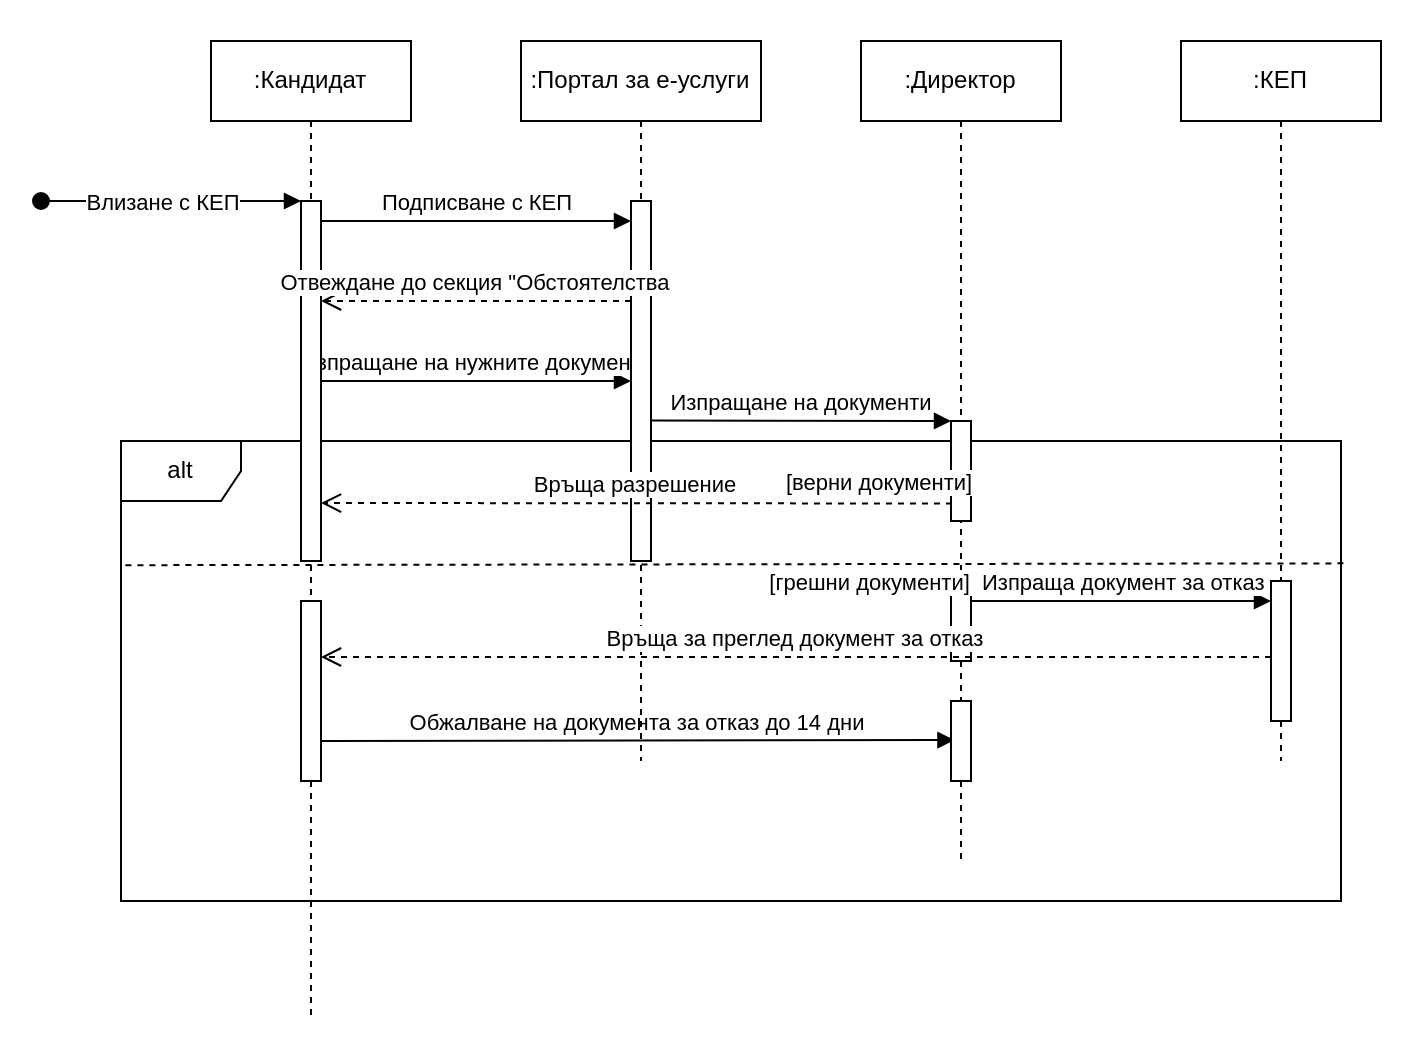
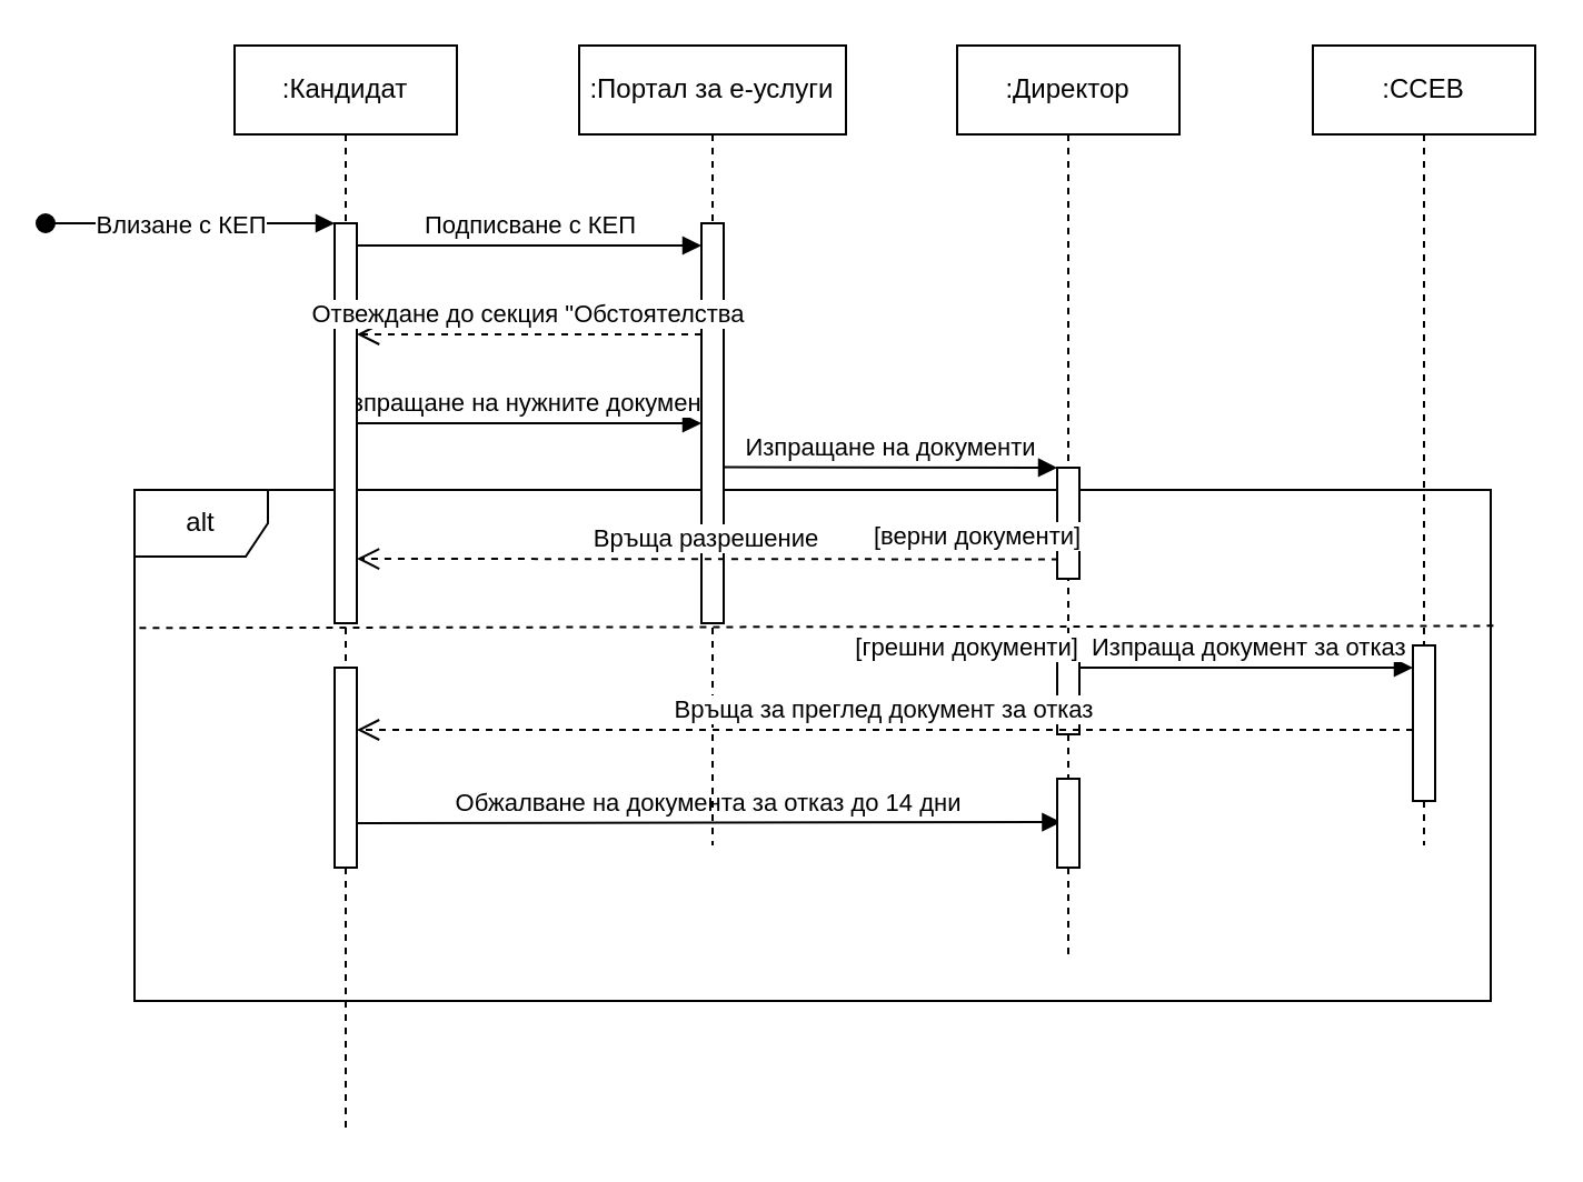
  <mxCell id="0" />
  <mxCell id="1" parent="0" />
  <mxCell id="2" value="alt" style="shape=umlFrame;whiteSpace=wrap;html=1;" parent="1" vertex="1"><mxGeometry x="60" y="220" width="610" height="230" as="geometry" /></mxCell>
  <mxCell id="3" value=":Кандидат" style="shape=umlLifeline;perimeter=lifelinePerimeter;whiteSpace=wrap;html=1;container=1;collapsible=0;recursiveResize=0;outlineConnect=0;" parent="1" vertex="1"><mxGeometry x="105" y="20" width="100" height="490" as="geometry" /></mxCell>
  <mxCell id="4" value="Подписване с КЕП" style="html=1;verticalAlign=bottom;endArrow=block;" parent="3" target="12" edge="1"><mxGeometry width="80" relative="1" as="geometry"><mxPoint x="55" y="90" as="sourcePoint" /><mxPoint x="135" y="90" as="targetPoint" /></mxGeometry></mxCell>
  <mxCell id="5" value="Изпращане на нужните документи" style="html=1;verticalAlign=bottom;endArrow=block;" parent="3" target="12" edge="1"><mxGeometry width="80" relative="1" as="geometry"><mxPoint x="55" y="170" as="sourcePoint" /><mxPoint x="135" y="170" as="targetPoint" /></mxGeometry></mxCell>
  <mxCell id="6" value="" style="html=1;points=[];perimeter=orthogonalPerimeter;" parent="3" vertex="1"><mxGeometry x="45" y="280" width="10" height="90" as="geometry" /></mxCell>
  <mxCell id="7" value="Обжалване на документа за отказ до 14 дни" style="html=1;verticalAlign=bottom;endArrow=block;entryX=0.173;entryY=0.488;entryDx=0;entryDy=0;entryPerimeter=0;" parent="3" target="18" edge="1"><mxGeometry width="80" relative="1" as="geometry"><mxPoint x="55" y="350" as="sourcePoint" /><mxPoint x="665" y="350.02" as="targetPoint" /></mxGeometry></mxCell>
  <mxCell id="8" value="" style="html=1;points=[];perimeter=orthogonalPerimeter;" parent="1" vertex="1"><mxGeometry x="150" y="100" width="10" height="180" as="geometry" /></mxCell>
  <mxCell id="9" value="" style="html=1;verticalAlign=bottom;startArrow=oval;endArrow=block;startSize=8;" parent="1" target="8" edge="1"><mxGeometry relative="1" as="geometry"><mxPoint x="20" y="100" as="sourcePoint" /></mxGeometry></mxCell>
  <mxCell id="10" value="Влизане с КЕП" style="edgeLabel;html=1;align=center;verticalAlign=middle;resizable=0;points=[];" parent="9" vertex="1" connectable="0"><mxGeometry x="-0.349" y="-2" relative="1" as="geometry"><mxPoint x="18" y="-2" as="offset" /></mxGeometry></mxCell>
  <mxCell id="11" value=":Портал за е-услуги" style="shape=umlLifeline;perimeter=lifelinePerimeter;whiteSpace=wrap;html=1;container=1;collapsible=0;recursiveResize=0;outlineConnect=0;" parent="1" vertex="1"><mxGeometry x="260" y="20" width="120" height="360" as="geometry" /></mxCell>
  <mxCell id="12" value="" style="html=1;points=[];perimeter=orthogonalPerimeter;" parent="11" vertex="1"><mxGeometry x="55" y="80" width="10" height="180" as="geometry" /></mxCell>
  <mxCell id="13" value="Отвеждане до секция &quot;Обстоятелства" style="html=1;verticalAlign=bottom;endArrow=open;dashed=1;endSize=8;" parent="1" source="12" edge="1"><mxGeometry relative="1" as="geometry"><mxPoint x="260" y="150" as="sourcePoint" /><mxPoint x="160" y="150" as="targetPoint" /></mxGeometry></mxCell>
  <mxCell id="14" value=":Директор" style="shape=umlLifeline;perimeter=lifelinePerimeter;whiteSpace=wrap;html=1;container=1;collapsible=0;recursiveResize=0;outlineConnect=0;" parent="1" vertex="1"><mxGeometry x="430" y="20" width="100" height="410" as="geometry" /></mxCell>
  <mxCell id="15" value="" style="html=1;points=[];perimeter=orthogonalPerimeter;" parent="14" vertex="1"><mxGeometry x="45" y="190" width="10" height="50" as="geometry" /></mxCell>
  <mxCell id="16" value="" style="html=1;points=[];perimeter=orthogonalPerimeter;" parent="14" vertex="1"><mxGeometry x="45" y="270" width="10" height="40" as="geometry" /></mxCell>
  <mxCell id="17" value="[грешни документи]&amp;nbsp; Изпраща документ за отказ" style="html=1;verticalAlign=bottom;endArrow=block;" parent="14" target="24" edge="1"><mxGeometry x="-0.688" width="80" relative="1" as="geometry"><mxPoint x="55" y="280" as="sourcePoint" /><mxPoint x="190" y="280" as="targetPoint" /><mxPoint as="offset" /></mxGeometry></mxCell>
  <mxCell id="18" value="" style="html=1;points=[];perimeter=orthogonalPerimeter;" parent="14" vertex="1"><mxGeometry x="45" y="330" width="10" height="40" as="geometry" /></mxCell>
  <mxCell id="19" value="Изпращане на документи" style="html=1;verticalAlign=bottom;endArrow=block;entryX=0;entryY=0;exitX=1.047;exitY=0.61;exitDx=0;exitDy=0;exitPerimeter=0;" parent="1" source="12" target="15" edge="1"><mxGeometry relative="1" as="geometry"><mxPoint x="330" y="210" as="sourcePoint" /></mxGeometry></mxCell>
  <mxCell id="20" value="Връща разрешение" style="html=1;verticalAlign=bottom;endArrow=open;dashed=1;endSize=8;exitX=0.047;exitY=0.825;exitDx=0;exitDy=0;exitPerimeter=0;" parent="1" source="15" edge="1"><mxGeometry relative="1" as="geometry"><mxPoint x="160" y="251" as="targetPoint" /><mxPoint x="460" y="251" as="sourcePoint" /></mxGeometry></mxCell>
  <mxCell id="21" value="[верни документи]" style="edgeLabel;html=1;align=center;verticalAlign=middle;resizable=0;points=[];" parent="20" vertex="1" connectable="0"><mxGeometry x="-0.482" relative="1" as="geometry"><mxPoint x="45" y="-11" as="offset" /></mxGeometry></mxCell>
  <mxCell id="22" value="" style="html=1;verticalAlign=bottom;endArrow=none;dashed=1;endSize=8;endFill=0;exitX=1.002;exitY=0.266;exitDx=0;exitDy=0;exitPerimeter=0;entryX=0;entryY=0.27;entryDx=0;entryDy=0;entryPerimeter=0;" parent="1" source="2" target="2" edge="1"><mxGeometry x="-0.034" y="-12" relative="1" as="geometry"><mxPoint x="730" y="280" as="sourcePoint" /><mxPoint x="50" y="280" as="targetPoint" /><mxPoint as="offset" /></mxGeometry></mxCell>
- <mxCell id="23" value=":КЕП" style="shape=umlLifeline;perimeter=lifelinePerimeter;whiteSpace=wrap;html=1;container=1;collapsible=0;recursiveResize=0;outlineConnect=0;" parent="1" vertex="1"><mxGeometry x="590" y="20" width="100" height="360" as="geometry" /></mxCell>
+ <mxCell id="23" value=":ССЕВ" style="shape=umlLifeline;perimeter=lifelinePerimeter;whiteSpace=wrap;html=1;container=1;collapsible=0;recursiveResize=0;outlineConnect=0;" parent="1" vertex="1"><mxGeometry x="590" y="20" width="100" height="360" as="geometry" /></mxCell>
  <mxCell id="24" value="" style="html=1;points=[];perimeter=orthogonalPerimeter;" parent="23" vertex="1"><mxGeometry x="45" y="270" width="10" height="70" as="geometry" /></mxCell>
  <mxCell id="25" value="Връща за преглед документ за отказ" style="html=1;verticalAlign=bottom;endArrow=open;dashed=1;endSize=8;" parent="1" edge="1"><mxGeometry relative="1" as="geometry"><mxPoint x="635" y="328" as="sourcePoint" /><mxPoint x="160" y="328" as="targetPoint" /></mxGeometry></mxCell>
